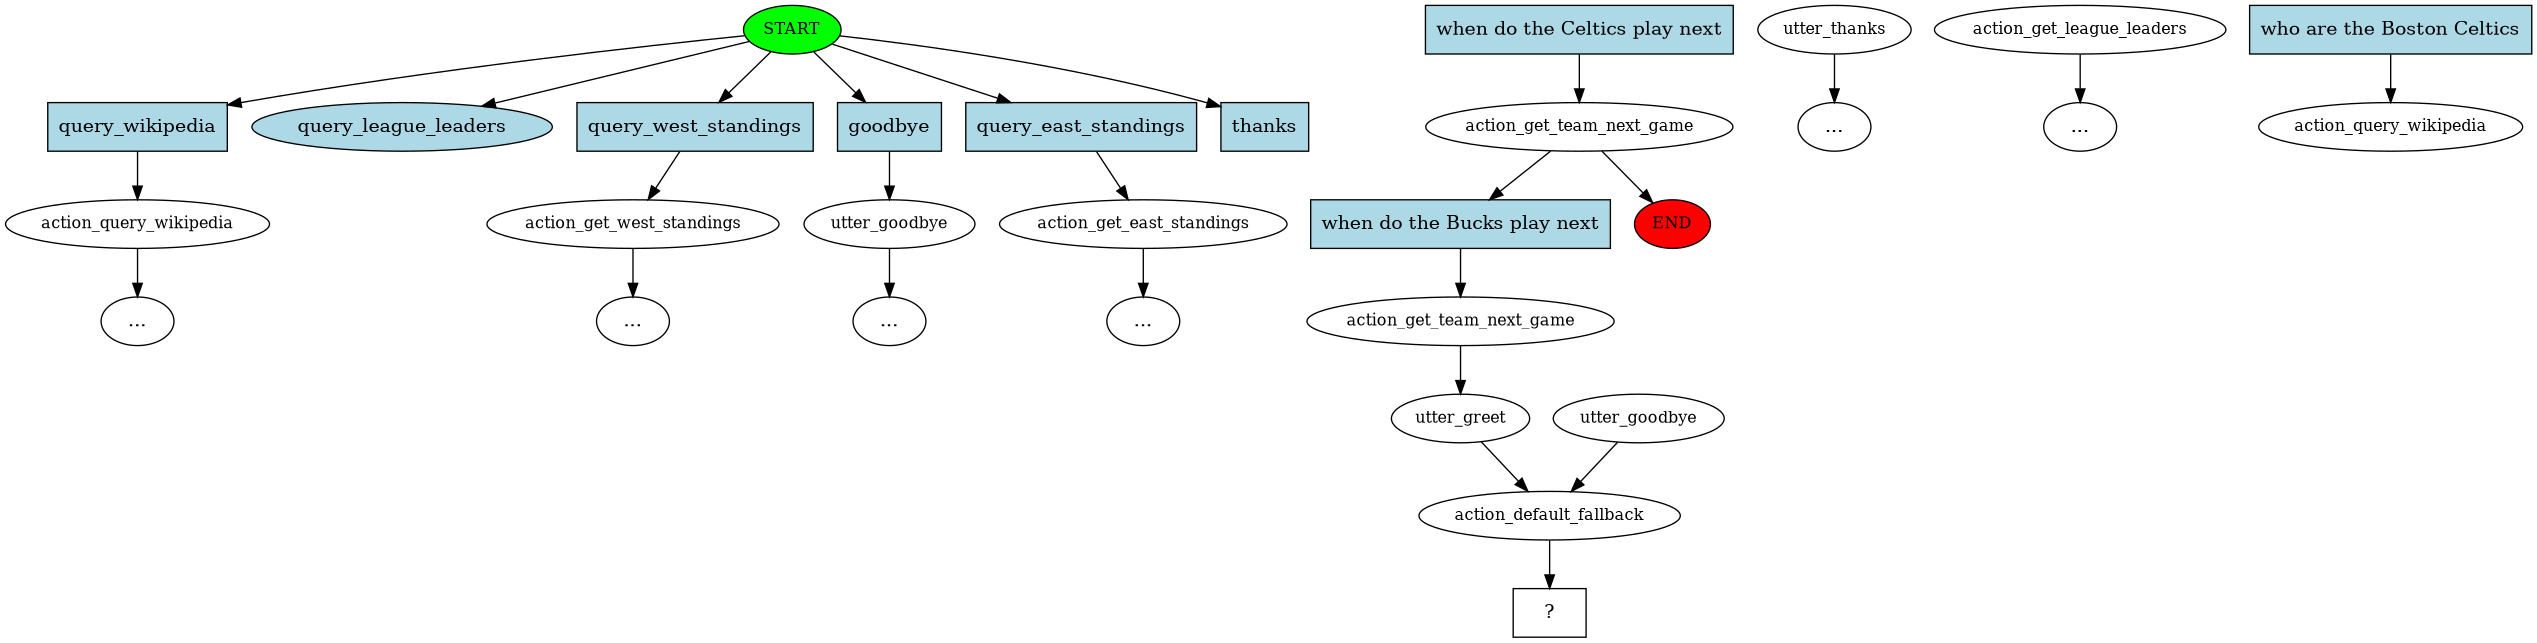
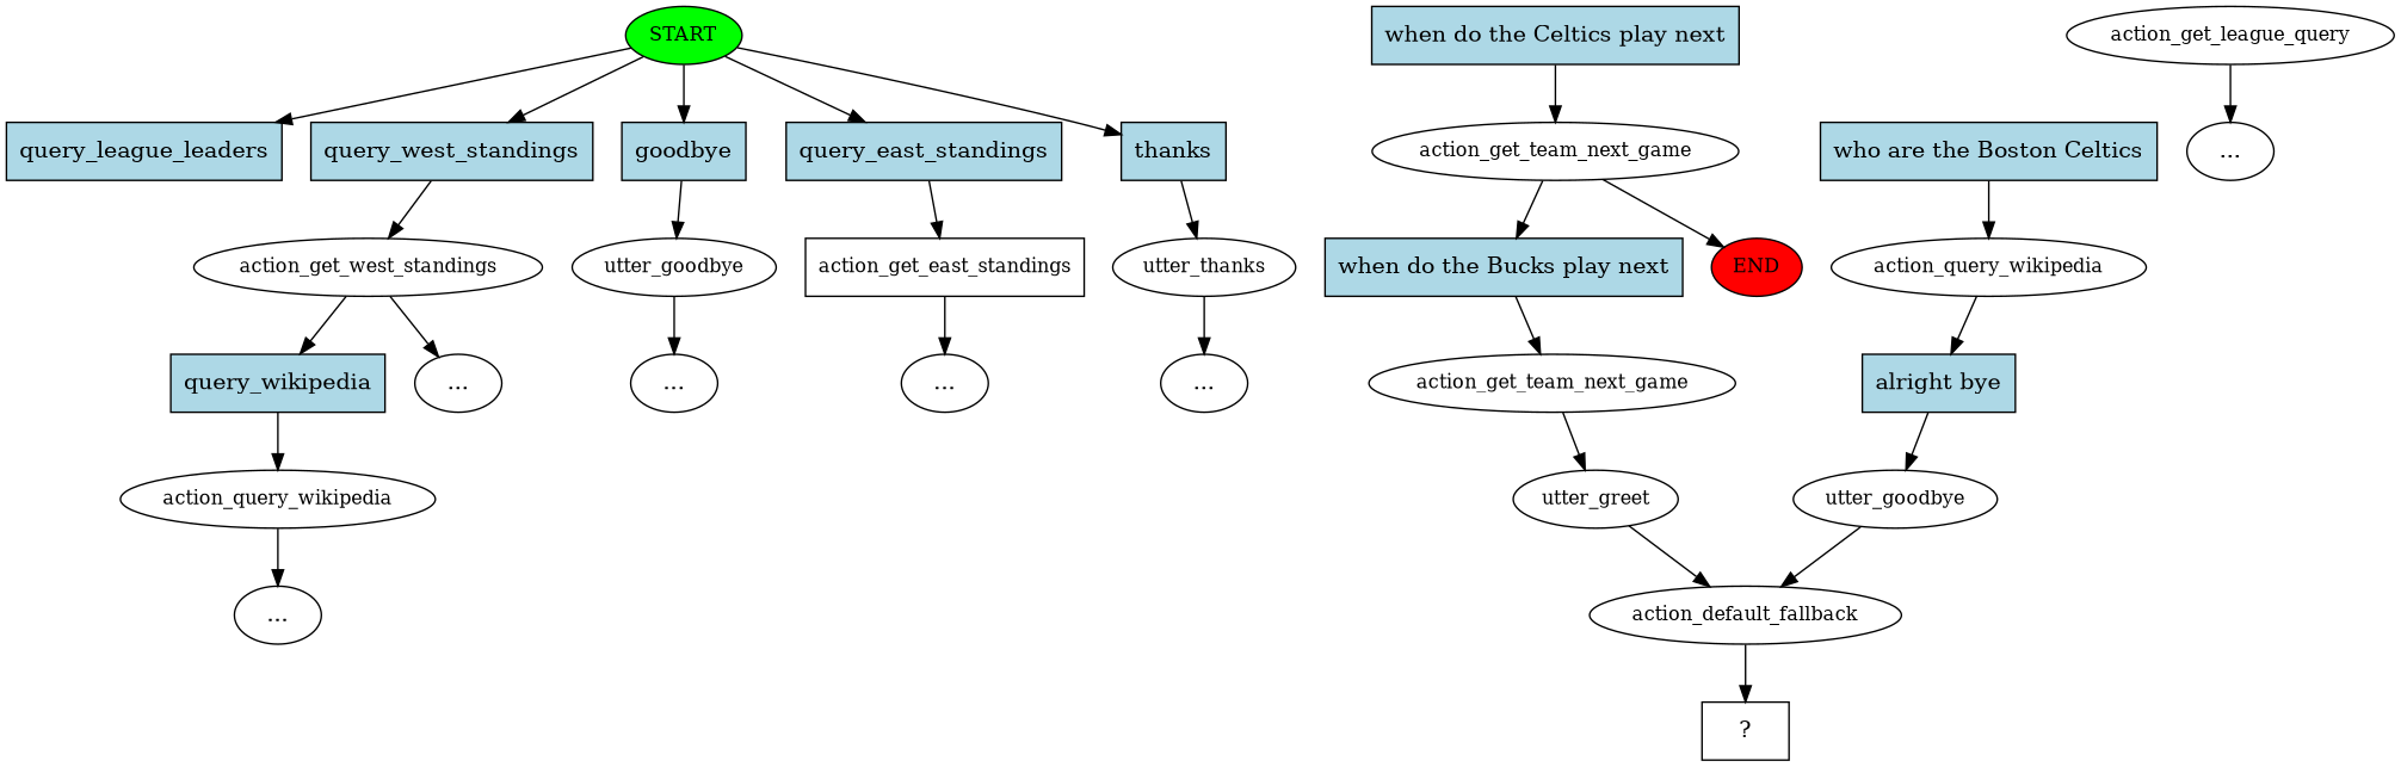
  digraph {
    n1 [fillcolor=green fontsize=12 label=START style=filled]
    n2 [fillcolor=lightblue label=query_wikipedia shape=rect style=filled]
-   n3 [fillcolor=lightblue label=query_league_leaders shape=ellipse style=filled]
+   n3 [fillcolor=lightblue label=query_league_leaders shape=rect style=filled]
    n4 [fillcolor=lightblue label=query_west_standings shape=rect style=filled]
    n5 [fillcolor=lightblue label=goodbye shape=rect style=filled]
    n6 [fillcolor=lightblue label=query_east_standings shape=rect style=filled]
    n7 [fillcolor=lightblue label=thanks shape=rect style=filled]
    n8 [fontsize=12 label=action_query_wikipedia]
    n9 [fillcolor=lightblue label="when do the Celtics play next" shape=rect style=filled]
    n10 [fontsize=12 label=action_get_team_next_game]
    n11 [fontsize=12 label=action_get_west_standings]
    n12 [fontsize=12 label=utter_goodbye]
-   n13 [fontsize=12 label=action_get_east_standings]
+   n13 [fontsize=12 label=action_get_east_standings shape=box]
    n14 [fontsize=12 label=utter_thanks]
    n15 [label="..."]
-   n16 [fontsize=12 label=action_get_league_leaders]
+   n16 [fontsize=12 label=action_get_league_query]
    n17 [label="..."]
    n18 [fillcolor=lightblue label="when do the Bucks play next" shape=rect style=filled]
    n19 [fillcolor=red fontsize=12 label=END style=filled]
    n20 [fontsize=12 label=action_get_team_next_game]
    n21 [label="..."]
    n22 [label="..."]
    n23 [label="..."]
    n24 [label="..."]
    n25 [fontsize=12 label=utter_greet]
    n26 [fontsize=12 label=action_default_fallback]
    n27 [fillcolor=lightblue label="who are the Boston Celtics" shape=rect style=filled]
    n28 [fontsize=12 label=action_query_wikipedia]
+   n29 [fillcolor=lightblue label="alright bye" shape=rect style=filled]
    n30 [fontsize=12 label=utter_goodbye]
    n31 [label="  ?  " shape=rect]
-   n1 -> n2
+   n11 -> n2
    n1 -> n3
    n1 -> n4
    n1 -> n5
    n1 -> n6
    n1 -> n7
    n2 -> n8
    n4 -> n11
    n5 -> n12
    n6 -> n13
+   n7 -> n14
    n8 -> n15
    n9 -> n10
    n10 -> n18
    n10 -> n19
    n11 -> n21
    n12 -> n22
    n13 -> n23
    n14 -> n24
    n16 -> n17
    n18 -> n20
    n20 -> n25
    n25 -> n26
    n26 -> n31
    n27 -> n28
+   n28 -> n29
+   n29 -> n30
    n30 -> n26
  }
